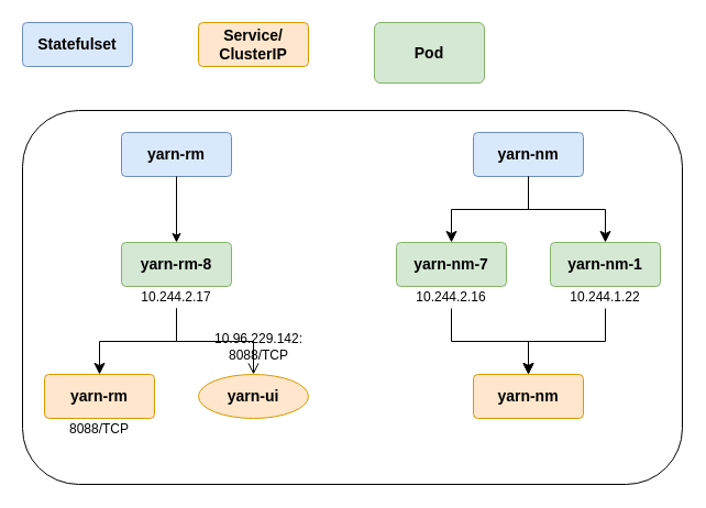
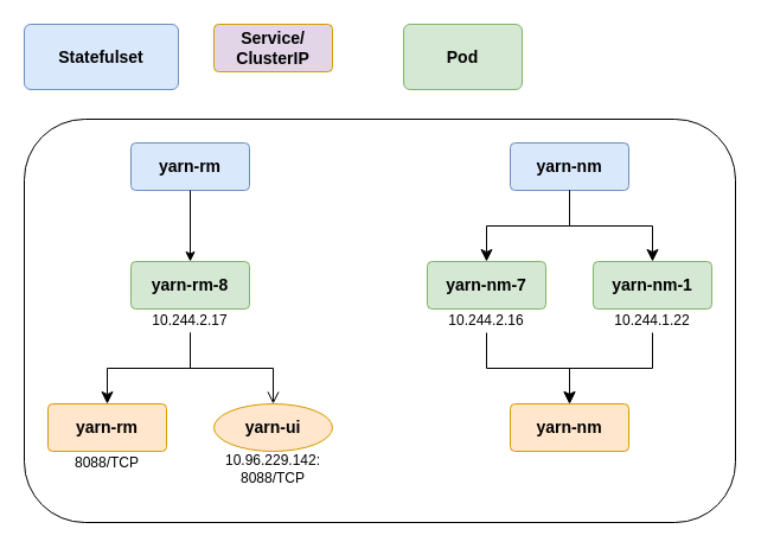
  <mxCell id="0" />
  <mxCell id="1" parent="0" />
- <mxCell id="2" value="&lt;b&gt;&lt;font style=&quot;font-size: 14px;&quot;&gt;Statefulset&lt;/font&gt;&lt;/b&gt;" style="rounded=1;arcSize=10;whiteSpace=wrap;html=1;align=center;fillColor=#dae8fc;strokeColor=#6c8ebf;" parent="1" vertex="1"><mxGeometry x="20" y="20" width="100" height="40" as="geometry" /></mxCell>
+ <mxCell id="2" value="&lt;b&gt;&lt;font style=&quot;font-size: 14px;&quot;&gt;Statefulset&lt;/font&gt;&lt;/b&gt;" style="rounded=1;arcSize=10;whiteSpace=wrap;html=1;align=center;fillColor=#dae8fc;strokeColor=#6c8ebf;" parent="1" vertex="1"><mxGeometry x="20" y="20" width="130" height="55" as="geometry" /></mxCell>
  <mxCell id="3" value="&lt;b&gt;&lt;font style=&quot;font-size: 14px;&quot;&gt;Pod&lt;/font&gt;&lt;/b&gt;" style="rounded=1;arcSize=10;whiteSpace=wrap;html=1;align=center;fillColor=#d5e8d4;strokeColor=#82b366;" parent="1" vertex="1"><mxGeometry x="340" y="20" width="100" height="55" as="geometry" /></mxCell>
- <mxCell id="4" value="&lt;b&gt;&lt;font style=&quot;font-size: 14px;&quot;&gt;Service/&lt;/font&gt;&lt;/b&gt;&lt;div&gt;&lt;b&gt;&lt;font style=&quot;font-size: 14px;&quot;&gt;ClusterIP&lt;/font&gt;&lt;/b&gt;&lt;/div&gt;" style="rounded=1;arcSize=10;whiteSpace=wrap;html=1;align=center;fillColor=#ffe6cc;strokeColor=#d79b00;" parent="1" vertex="1"><mxGeometry x="180" y="20" width="100" height="40" as="geometry" /></mxCell>
+ <mxCell id="4" value="&lt;b&gt;&lt;font style=&quot;font-size: 14px;&quot;&gt;Service/&lt;/font&gt;&lt;/b&gt;&lt;div&gt;&lt;b&gt;&lt;font style=&quot;font-size: 14px;&quot;&gt;ClusterIP&lt;/font&gt;&lt;/b&gt;&lt;/div&gt;" style="rounded=1;arcSize=10;whiteSpace=wrap;html=1;align=center;fillColor=#e1d5e7;strokeColor=#d79b00;" parent="1" vertex="1"><mxGeometry x="180" y="20" width="100" height="40" as="geometry" /></mxCell>
  <mxCell id="5" value="" style="rounded=1;whiteSpace=wrap;html=1;" parent="1" vertex="1"><mxGeometry x="20" y="100" width="600" height="340" as="geometry" /></mxCell>
  <mxCell id="6" value="&lt;b&gt;&lt;font style=&quot;font-size: 14px;&quot;&gt;yarn-rm&lt;/font&gt;&lt;/b&gt;" style="rounded=1;arcSize=10;whiteSpace=wrap;html=1;align=center;fillColor=#dae8fc;strokeColor=#6c8ebf;" parent="1" vertex="1"><mxGeometry x="110" y="120" width="100" height="40" as="geometry" /></mxCell>
  <mxCell id="7" value="&lt;span style=&quot;font-size: 14px;&quot;&gt;&lt;b&gt;yarn-rm-8&lt;/b&gt;&lt;/span&gt;" style="rounded=1;arcSize=10;whiteSpace=wrap;html=1;align=center;fillColor=#d5e8d4;strokeColor=#82b366;" parent="1" vertex="1"><mxGeometry x="110" y="220" width="100" height="40" as="geometry" /></mxCell>
  <mxCell id="8" value="&lt;b&gt;&lt;font style=&quot;font-size: 14px;&quot;&gt;yarn-nm&lt;/font&gt;&lt;/b&gt;" style="rounded=1;arcSize=10;whiteSpace=wrap;html=1;align=center;fillColor=#dae8fc;strokeColor=#6c8ebf;" parent="1" vertex="1"><mxGeometry x="430" y="120" width="100" height="40" as="geometry" /></mxCell>
  <mxCell id="9" value="&lt;b&gt;&lt;font style=&quot;font-size: 14px;&quot;&gt;yarn-nm-1&lt;/font&gt;&lt;/b&gt;" style="rounded=1;arcSize=10;whiteSpace=wrap;html=1;align=center;fillColor=#d5e8d4;strokeColor=#82b366;" parent="1" vertex="1"><mxGeometry x="500" y="220" width="100" height="40" as="geometry" /></mxCell>
  <mxCell id="10" value="&lt;b&gt;&lt;font style=&quot;font-size: 14px;&quot;&gt;yarn-nm-7&lt;/font&gt;&lt;/b&gt;" style="rounded=1;arcSize=10;whiteSpace=wrap;html=1;align=center;fillColor=#d5e8d4;strokeColor=#82b366;" parent="1" vertex="1"><mxGeometry x="360" y="220" width="100" height="40" as="geometry" /></mxCell>
  <mxCell id="11" value="10.244.2.17" style="text;html=1;align=center;verticalAlign=middle;whiteSpace=wrap;rounded=0;" parent="1" vertex="1"><mxGeometry x="110" y="260" width="100" height="20" as="geometry" /></mxCell>
  <mxCell id="12" value="10.244.2.16" style="text;html=1;align=center;verticalAlign=middle;whiteSpace=wrap;rounded=0;" parent="1" vertex="1"><mxGeometry x="360" y="260" width="100" height="20" as="geometry" /></mxCell>
  <mxCell id="13" value="10.244.1.22" style="text;html=1;align=center;verticalAlign=middle;whiteSpace=wrap;rounded=0;" parent="1" vertex="1"><mxGeometry x="500" y="260" width="100" height="20" as="geometry" /></mxCell>
  <mxCell id="14" value="" style="endArrow=classic;html=1;rounded=0;entryX=0.5;entryY=0;entryDx=0;entryDy=0;exitX=0.5;exitY=1;exitDx=0;exitDy=0;" parent="1" source="6" target="7" edge="1"><mxGeometry width="50" height="50" relative="1" as="geometry"><mxPoint x="200" y="180" as="sourcePoint" /><mxPoint x="250" y="130" as="targetPoint" /></mxGeometry></mxCell>
  <mxCell id="15" value="" style="edgeStyle=elbowEdgeStyle;elbow=vertical;endArrow=classic;html=1;curved=0;rounded=0;endSize=8;startSize=8;entryX=0.5;entryY=0;entryDx=0;entryDy=0;exitX=0.5;exitY=1;exitDx=0;exitDy=0;" parent="1" source="8" target="9" edge="1"><mxGeometry width="50" height="50" relative="1" as="geometry"><mxPoint x="100" y="170" as="sourcePoint" /><mxPoint x="240" y="230" as="targetPoint" /></mxGeometry></mxCell>
  <mxCell id="16" value="" style="edgeStyle=elbowEdgeStyle;elbow=vertical;endArrow=classic;html=1;curved=0;rounded=0;endSize=8;startSize=8;exitX=0.5;exitY=1;exitDx=0;exitDy=0;entryX=0.5;entryY=0;entryDx=0;entryDy=0;" parent="1" source="8" target="10" edge="1"><mxGeometry width="50" height="50" relative="1" as="geometry"><mxPoint x="100" y="170" as="sourcePoint" /><mxPoint x="-40" y="230" as="targetPoint" /></mxGeometry></mxCell>
  <mxCell id="17" value="&lt;b&gt;&lt;font style=&quot;font-size: 14px;&quot;&gt;yarn-rm&lt;/font&gt;&lt;/b&gt;" style="rounded=1;arcSize=10;whiteSpace=wrap;html=1;align=center;fillColor=#ffe6cc;strokeColor=#d79b00;" parent="1" vertex="1"><mxGeometry x="40" y="340" width="100" height="40" as="geometry" /></mxCell>
  <mxCell id="18" value="8088/TCP" style="text;html=1;align=center;verticalAlign=middle;whiteSpace=wrap;rounded=0;" parent="1" vertex="1"><mxGeometry x="40" y="380" width="100" height="20" as="geometry" /></mxCell>
  <mxCell id="19" value="&lt;b&gt;&lt;font style=&quot;font-size: 14px;&quot;&gt;yarn-nm&lt;/font&gt;&lt;/b&gt;" style="rounded=1;arcSize=10;whiteSpace=wrap;html=1;align=center;fillColor=#ffe6cc;strokeColor=#d79b00;" parent="1" vertex="1"><mxGeometry x="430" y="340" width="100" height="40" as="geometry" /></mxCell>
  <mxCell id="20" value="" style="edgeStyle=elbowEdgeStyle;elbow=vertical;endArrow=classic;html=1;curved=0;rounded=0;endSize=8;startSize=8;exitX=0.5;exitY=1;exitDx=0;exitDy=0;" parent="1" source="12" target="19" edge="1"><mxGeometry width="50" height="50" relative="1" as="geometry"><mxPoint x="490" y="170" as="sourcePoint" /><mxPoint x="560" y="230" as="targetPoint" /></mxGeometry></mxCell>
  <mxCell id="21" value="" style="edgeStyle=elbowEdgeStyle;elbow=vertical;endArrow=classic;html=1;curved=0;rounded=0;endSize=8;startSize=8;exitX=0.5;exitY=1;exitDx=0;exitDy=0;entryX=0.5;entryY=0;entryDx=0;entryDy=0;" parent="1" source="13" target="19" edge="1"><mxGeometry width="50" height="50" relative="1" as="geometry"><mxPoint x="490" y="170" as="sourcePoint" /><mxPoint x="420" y="230" as="targetPoint" /></mxGeometry></mxCell>
  <mxCell id="22" value="&lt;b&gt;&lt;font style=&quot;font-size: 14px;&quot;&gt;yarn-ui&lt;/font&gt;&lt;/b&gt;" style="ellipse;arcSize=10;whiteSpace=wrap;html=1;align=center;fillColor=#ffe6cc;strokeColor=#d79b00;" parent="1" vertex="1"><mxGeometry x="180" y="340" width="100" height="40" as="geometry" /></mxCell>
- <mxCell id="23" value="10.96.229.142:&lt;div&gt;8088/TCP&lt;/div&gt;" style="text;html=1;align=center;verticalAlign=middle;whiteSpace=wrap;rounded=0;" parent="1" vertex="1"><mxGeometry x="185" y="300" width="100" height="30" as="geometry" /></mxCell>
+ <mxCell id="23" value="10.96.229.142:&lt;div&gt;8088/TCP&lt;/div&gt;" style="text;html=1;align=center;verticalAlign=middle;whiteSpace=wrap;rounded=0;" parent="1" vertex="1"><mxGeometry x="180" y="380" width="100" height="30" as="geometry" /></mxCell>
  <mxCell id="24" value="" style="edgeStyle=elbowEdgeStyle;elbow=vertical;endArrow=open;html=1;curved=0;rounded=0;endSize=8;startSize=8;exitX=0.5;exitY=1;exitDx=0;exitDy=0;entryX=0.5;entryY=0;entryDx=0;entryDy=0;" parent="1" source="11" target="22" edge="1"><mxGeometry width="50" height="50" relative="1" as="geometry"><mxPoint x="420" y="290" as="sourcePoint" /><mxPoint x="490" y="350" as="targetPoint" /></mxGeometry></mxCell>
  <mxCell id="25" value="" style="edgeStyle=elbowEdgeStyle;elbow=vertical;endArrow=classic;html=1;curved=0;rounded=0;endSize=8;startSize=8;exitX=0.5;exitY=1;exitDx=0;exitDy=0;entryX=0.5;entryY=0;entryDx=0;entryDy=0;" parent="1" source="11" target="17" edge="1"><mxGeometry width="50" height="50" relative="1" as="geometry"><mxPoint x="560" y="290" as="sourcePoint" /><mxPoint x="490" y="350" as="targetPoint" /></mxGeometry></mxCell>
